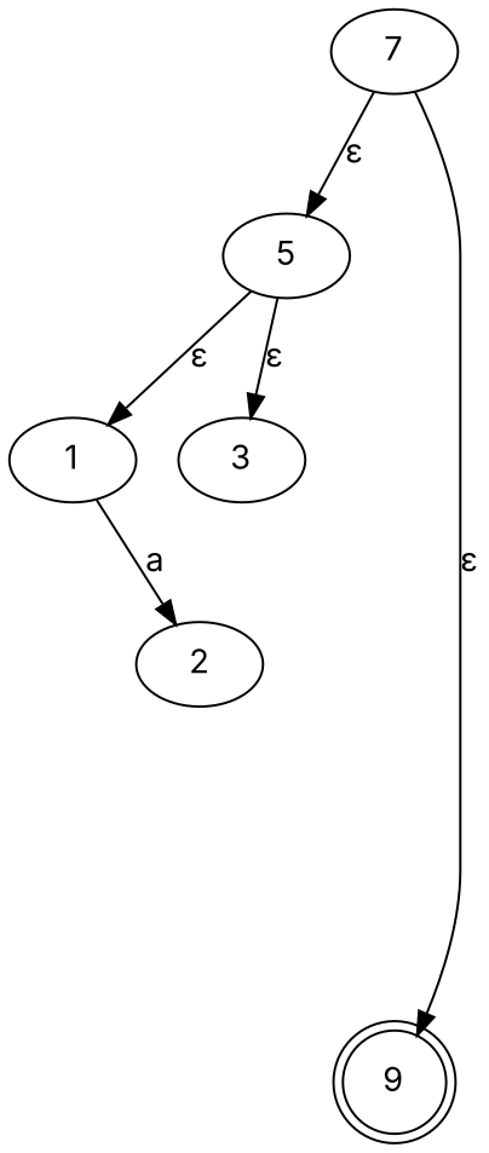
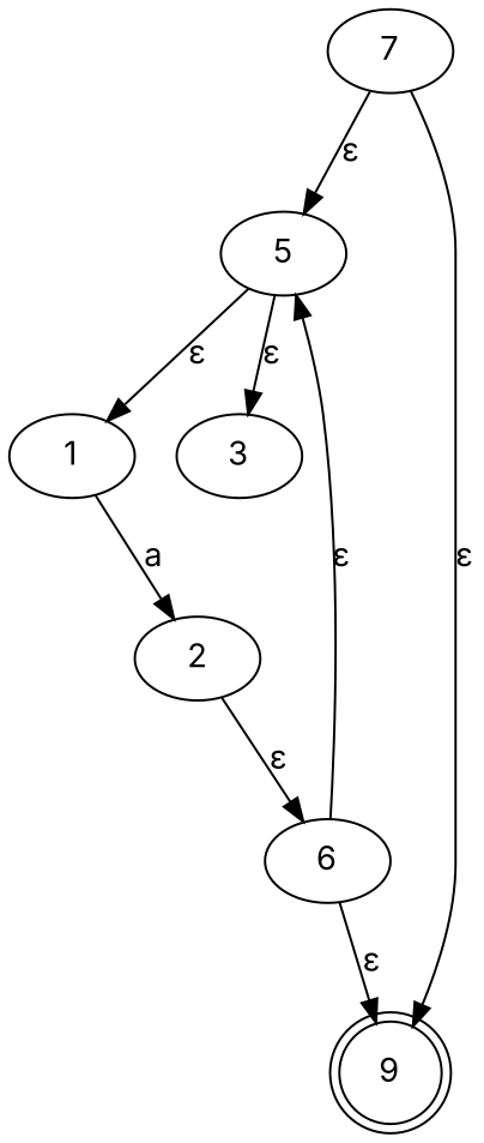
  digraph {
    fontname=Inter
    rankdir=TB
    node [fontname=Inter]
    edge [fontname=Inter]
    n1 [label=5]
    n2 [label=1]
    n3 [label=3]
    n4 [label=2]
+   n5 [label=6]
    n6 [label=9 shape=doublecircle]
    n7 [label=7]
    n1 -> n2 [label="ε"]
    n1 -> n3 [label="ε"]
    n2 -> n4 [label=a]
+   n4 -> n5 [label="ε"]
+   n5 -> n1 [label="ε"]
+   n5 -> n6 [label="ε"]
    n7 -> n1 [label="ε"]
    n7 -> n6 [label="ε"]
  }
